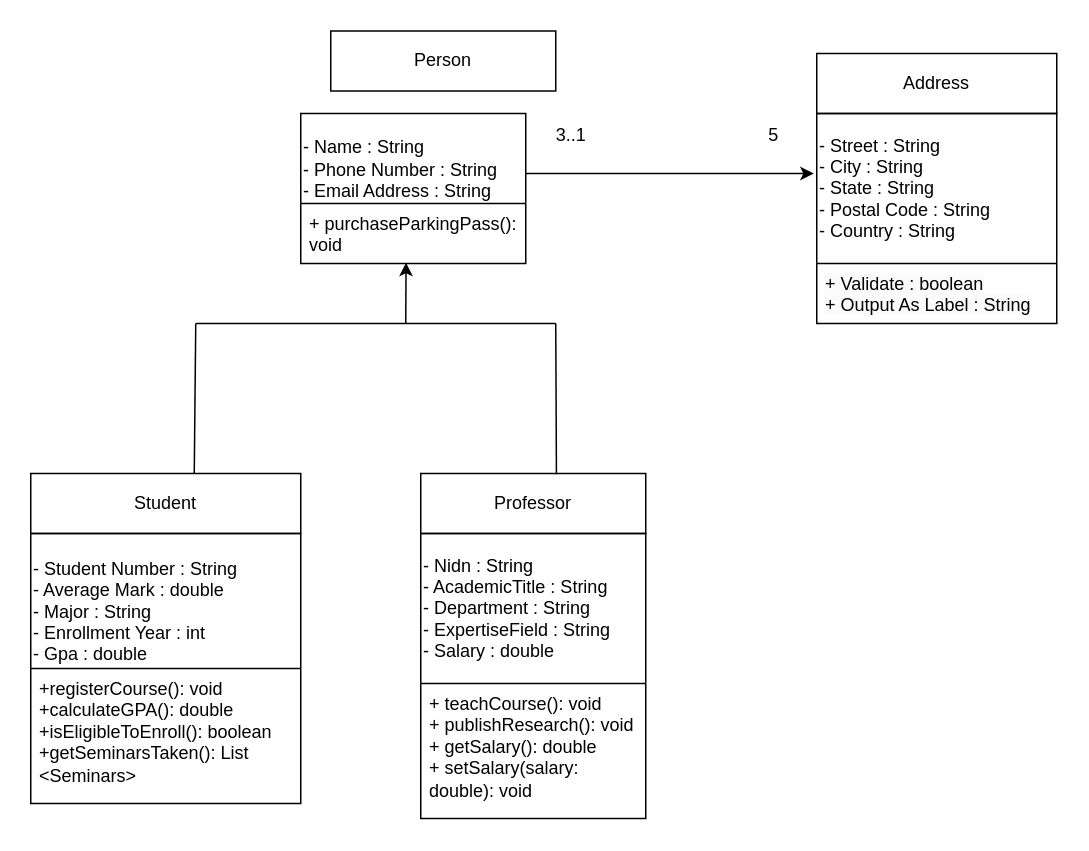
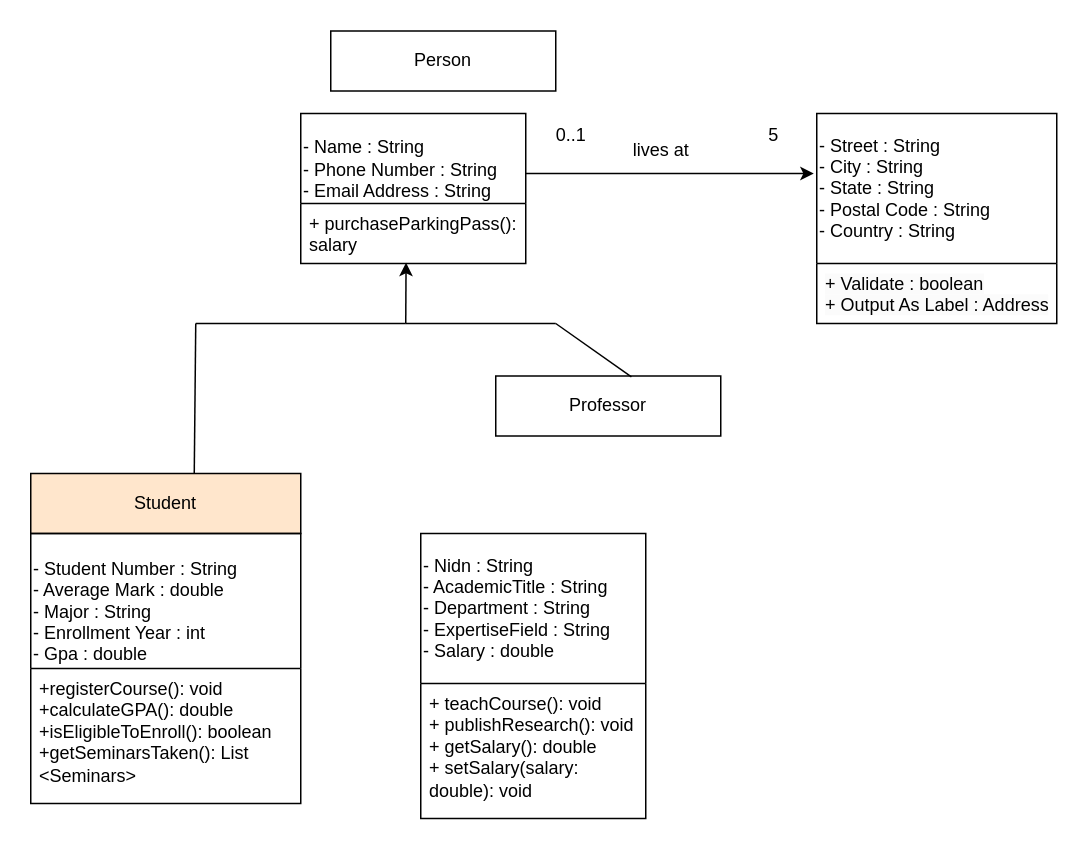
  <mxCell id="0" />
  <mxCell id="1" parent="0" />
  <mxCell id="2" value="&lt;div&gt;&lt;br&gt;&lt;/div&gt;&lt;div&gt;&lt;span style=&quot;background-color: initial;&quot;&gt;- Name : String&lt;/span&gt;&lt;br&gt;&lt;/div&gt;&lt;div&gt;- Phone Number : String&lt;/div&gt;&lt;div&gt;- Email Address : String&lt;/div&gt;" style="swimlane;fontStyle=0;childLayout=stackLayout;horizontal=1;startSize=60;fillColor=none;horizontalStack=0;resizeParent=1;resizeParentMax=0;resizeLast=0;collapsible=1;marginBottom=0;html=1;align=left;" parent="1" vertex="1"><mxGeometry x="200" y="75" width="150" height="100" as="geometry"><mxRectangle x="340" y="260" width="60" height="110" as="alternateBounds" /></mxGeometry></mxCell>
- <mxCell id="3" value="&lt;span style=&quot;text-wrap: nowrap;&quot;&gt;+&amp;nbsp;&lt;/span&gt;purchaseParkingPass(): void" style="text;strokeColor=none;fillColor=none;align=left;verticalAlign=top;spacingLeft=4;spacingRight=4;overflow=hidden;rotatable=0;points=[[0,0.5],[1,0.5]];portConstraint=eastwest;whiteSpace=wrap;html=1;" parent="2" vertex="1"><mxGeometry y="60" width="150" height="40" as="geometry" /></mxCell>
+ <mxCell id="3" value="&lt;span style=&quot;text-wrap: nowrap;&quot;&gt;+&amp;nbsp;&lt;/span&gt;purchaseParkingPass(): salary" style="text;strokeColor=none;fillColor=none;align=left;verticalAlign=top;spacingLeft=4;spacingRight=4;overflow=hidden;rotatable=0;points=[[0,0.5],[1,0.5]];portConstraint=eastwest;whiteSpace=wrap;html=1;" parent="2" vertex="1"><mxGeometry y="60" width="150" height="40" as="geometry" /></mxCell>
  <mxCell id="4" value="Person" style="rounded=0;whiteSpace=wrap;html=1;" parent="1" vertex="1"><mxGeometry x="220" y="20" width="150" height="40" as="geometry" /></mxCell>
- <mxCell id="5" value="Address" style="rounded=0;whiteSpace=wrap;html=1;" parent="1" vertex="1"><mxGeometry x="544" y="35" width="160" height="40" as="geometry" /></mxCell>
  <mxCell id="6" value="- Street : String&lt;div&gt;- City&amp;nbsp;&lt;span style=&quot;background-color: initial;&quot;&gt;: String&lt;/span&gt;&lt;/div&gt;&lt;div&gt;- State&amp;nbsp;&lt;span style=&quot;background-color: initial;&quot;&gt;: String&amp;nbsp;&lt;/span&gt;&lt;/div&gt;&lt;div&gt;- Postal Code&amp;nbsp;&lt;span style=&quot;background-color: initial;&quot;&gt;: String&lt;/span&gt;&lt;/div&gt;&lt;div&gt;- Country&amp;nbsp;&lt;span style=&quot;background-color: initial;&quot;&gt;: String&lt;/span&gt;&lt;/div&gt;" style="swimlane;fontStyle=0;childLayout=stackLayout;horizontal=1;startSize=100;fillColor=none;horizontalStack=0;resizeParent=1;resizeParentMax=0;resizeLast=0;collapsible=1;marginBottom=0;html=1;align=left;" parent="1" vertex="1"><mxGeometry x="544" y="75" width="160" height="140" as="geometry"><mxRectangle x="340" y="260" width="60" height="110" as="alternateBounds" /></mxGeometry></mxCell>
- <mxCell id="7" value="&lt;span style=&quot;color: rgb(0, 0, 0); font-family: Helvetica; font-size: 12px; font-style: normal; font-variant-ligatures: normal; font-variant-caps: normal; font-weight: 400; letter-spacing: normal; orphans: 2; text-align: left; text-indent: 0px; text-transform: none; widows: 2; word-spacing: 0px; -webkit-text-stroke-width: 0px; white-space: nowrap; background-color: rgb(251, 251, 251); text-decoration-thickness: initial; text-decoration-style: initial; text-decoration-color: initial; display: inline !important; float: none;&quot;&gt;+ Validate : boolean&lt;/span&gt;&lt;div&gt;&lt;span style=&quot;color: rgb(0, 0, 0); font-family: Helvetica; font-size: 12px; font-style: normal; font-variant-ligatures: normal; font-variant-caps: normal; font-weight: 400; letter-spacing: normal; orphans: 2; text-align: left; text-indent: 0px; text-transform: none; widows: 2; word-spacing: 0px; -webkit-text-stroke-width: 0px; white-space: nowrap; background-color: rgb(251, 251, 251); text-decoration-thickness: initial; text-decoration-style: initial; text-decoration-color: initial; display: inline !important; float: none;&quot;&gt;+ Output As Label : String&lt;br&gt;&lt;/span&gt;&lt;br&gt;&lt;br&gt;&lt;/div&gt;" style="text;strokeColor=none;fillColor=none;align=left;verticalAlign=top;spacingLeft=4;spacingRight=4;overflow=hidden;rotatable=0;points=[[0,0.5],[1,0.5]];portConstraint=eastwest;whiteSpace=wrap;html=1;" parent="6" vertex="1"><mxGeometry y="100" width="160" height="40" as="geometry" /></mxCell>
- <mxCell id="8" value="Student" style="rounded=0;whiteSpace=wrap;html=1;" parent="1" vertex="1"><mxGeometry x="20" y="315" width="180" height="40" as="geometry" /></mxCell>
- <mxCell id="9" value="Professor" style="rounded=0;whiteSpace=wrap;html=1;" parent="1" vertex="1"><mxGeometry x="280" y="315" width="150" height="40" as="geometry" /></mxCell>
+ <mxCell id="7" value="&lt;span style=&quot;color: rgb(0, 0, 0); font-family: Helvetica; font-size: 12px; font-style: normal; font-variant-ligatures: normal; font-variant-caps: normal; font-weight: 400; letter-spacing: normal; orphans: 2; text-align: left; text-indent: 0px; text-transform: none; widows: 2; word-spacing: 0px; -webkit-text-stroke-width: 0px; white-space: nowrap; background-color: rgb(251, 251, 251); text-decoration-thickness: initial; text-decoration-style: initial; text-decoration-color: initial; display: inline !important; float: none;&quot;&gt;+ Validate : boolean&lt;/span&gt;&lt;div&gt;&lt;span style=&quot;color: rgb(0, 0, 0); font-family: Helvetica; font-size: 12px; font-style: normal; font-variant-ligatures: normal; font-variant-caps: normal; font-weight: 400; letter-spacing: normal; orphans: 2; text-align: left; text-indent: 0px; text-transform: none; widows: 2; word-spacing: 0px; -webkit-text-stroke-width: 0px; white-space: nowrap; background-color: rgb(251, 251, 251); text-decoration-thickness: initial; text-decoration-style: initial; text-decoration-color: initial; display: inline !important; float: none;&quot;&gt;+ Output As Label : Address&lt;br&gt;&lt;/span&gt;&lt;br&gt;&lt;br&gt;&lt;/div&gt;" style="text;strokeColor=none;fillColor=none;align=left;verticalAlign=top;spacingLeft=4;spacingRight=4;overflow=hidden;rotatable=0;points=[[0,0.5],[1,0.5]];portConstraint=eastwest;whiteSpace=wrap;html=1;" parent="6" vertex="1"><mxGeometry y="100" width="160" height="40" as="geometry" /></mxCell>
+ <mxCell id="8" value="Student" style="rounded=0;whiteSpace=wrap;html=1;fillColor=#ffe6cc;" parent="1" vertex="1"><mxGeometry x="20" y="315" width="180" height="40" as="geometry" /></mxCell>
+ <mxCell id="9" value="Professor" style="rounded=0;whiteSpace=wrap;html=1;" parent="1" vertex="1"><mxGeometry x="330" y="250" width="150" height="40" as="geometry" /></mxCell>
  <mxCell id="10" value="&lt;div&gt;&lt;br&gt;&lt;/div&gt;- Student Number : String&lt;div&gt;- Average Mark : double&lt;/div&gt;&lt;div&gt;- Major : String&lt;/div&gt;&lt;div&gt;- Enrollment Year : int&lt;/div&gt;&lt;div&gt;- Gpa : double&lt;/div&gt;" style="swimlane;fontStyle=0;childLayout=stackLayout;horizontal=1;startSize=90;fillColor=none;horizontalStack=0;resizeParent=1;resizeParentMax=0;resizeLast=0;collapsible=1;marginBottom=0;html=1;align=left;" parent="1" vertex="1"><mxGeometry x="20" y="355" width="180" height="180" as="geometry"><mxRectangle x="340" y="260" width="60" height="110" as="alternateBounds" /></mxGeometry></mxCell>
  <mxCell id="11" value="&lt;div&gt;&lt;span style=&quot;text-wrap: nowrap;&quot;&gt;+registerCourse(): void&lt;/span&gt;&lt;/div&gt;&lt;div&gt;&lt;span style=&quot;text-wrap: nowrap;&quot;&gt;+calculateGPA(): double&lt;/span&gt;&lt;/div&gt;&lt;div&gt;&lt;span style=&quot;text-wrap: nowrap;&quot;&gt;+isEligibleToEnroll(): boolean&lt;/span&gt;&lt;/div&gt;&lt;div&gt;&lt;span style=&quot;text-wrap: nowrap;&quot;&gt;+getSeminarsTaken(): List&lt;/span&gt;&lt;/div&gt;&lt;div&gt;&lt;span style=&quot;text-wrap: nowrap;&quot;&gt;&amp;lt;Seminars&amp;gt;&lt;/span&gt;&lt;/div&gt;" style="text;strokeColor=none;fillColor=none;align=left;verticalAlign=top;spacingLeft=4;spacingRight=4;overflow=hidden;rotatable=0;points=[[0,0.5],[1,0.5]];portConstraint=eastwest;whiteSpace=wrap;html=1;" parent="10" vertex="1"><mxGeometry y="90" width="180" height="90" as="geometry" /></mxCell>
  <mxCell id="12" value="&lt;div&gt;- Nidn : String&lt;/div&gt;&lt;div&gt;- AcademicTitle : String&lt;/div&gt;&lt;div&gt;- Department : String&lt;/div&gt;&lt;div&gt;- ExpertiseField : String&lt;/div&gt;&lt;div&gt;- Salary : double&lt;/div&gt;" style="swimlane;fontStyle=0;childLayout=stackLayout;horizontal=1;startSize=100;fillColor=none;horizontalStack=0;resizeParent=1;resizeParentMax=0;resizeLast=0;collapsible=1;marginBottom=0;html=1;align=left;" parent="1" vertex="1"><mxGeometry x="280" y="355" width="150" height="190" as="geometry"><mxRectangle x="340" y="260" width="60" height="110" as="alternateBounds" /></mxGeometry></mxCell>
  <mxCell id="13" value="&lt;div&gt;+ teachCourse(): void&lt;/div&gt;&lt;div&gt;+ publishResearch(): void&lt;/div&gt;&lt;div&gt;+ getSalary(): double&lt;/div&gt;&lt;div&gt;+ setSalary(salary: double): void&lt;/div&gt;" style="text;strokeColor=none;fillColor=none;align=left;verticalAlign=top;spacingLeft=4;spacingRight=4;overflow=hidden;rotatable=0;points=[[0,0.5],[1,0.5]];portConstraint=eastwest;whiteSpace=wrap;html=1;" parent="12" vertex="1"><mxGeometry y="100" width="150" height="90" as="geometry" /></mxCell>
  <mxCell id="14" value="" style="endArrow=classic;html=1;rounded=0;" parent="1" edge="1"><mxGeometry width="50" height="50" relative="1" as="geometry"><mxPoint x="350" y="115" as="sourcePoint" /><mxPoint x="542" y="115" as="targetPoint" /><Array as="points" /></mxGeometry></mxCell>
- <mxCell id="15" value="&lt;font style=&quot;font-size: 12px;&quot;&gt;3..1&lt;/font&gt;" style="text;html=1;align=center;verticalAlign=middle;resizable=0;points=[];autosize=1;strokeColor=none;fillColor=none;" parent="1" vertex="1"><mxGeometry x="360" y="75" width="40" height="30" as="geometry" /></mxCell>
+ <mxCell id="15" value="&lt;font style=&quot;font-size: 12px;&quot;&gt;0..1&lt;/font&gt;" style="text;html=1;align=center;verticalAlign=middle;resizable=0;points=[];autosize=1;strokeColor=none;fillColor=none;" parent="1" vertex="1"><mxGeometry x="360" y="75" width="40" height="30" as="geometry" /></mxCell>
  <mxCell id="16" value="&lt;font style=&quot;font-size: 12px;&quot;&gt;5&lt;/font&gt;" style="text;html=1;align=center;verticalAlign=middle;resizable=0;points=[];autosize=1;strokeColor=none;fillColor=none;" parent="1" vertex="1"><mxGeometry x="500" y="75" width="30" height="30" as="geometry" /></mxCell>
  <mxCell id="17" value="" style="endArrow=classic;html=1;rounded=0;entryX=0.468;entryY=0.987;entryDx=0;entryDy=0;entryPerimeter=0;" parent="1" target="3" edge="1"><mxGeometry width="50" height="50" relative="1" as="geometry"><mxPoint x="270" y="215" as="sourcePoint" /><mxPoint x="280" y="355" as="targetPoint" /></mxGeometry></mxCell>
  <mxCell id="18" value="" style="endArrow=none;html=1;rounded=0;" parent="1" edge="1"><mxGeometry width="50" height="50" relative="1" as="geometry"><mxPoint x="270" y="215" as="sourcePoint" /><mxPoint x="370" y="215" as="targetPoint" /></mxGeometry></mxCell>
  <mxCell id="19" value="" style="endArrow=none;html=1;rounded=0;exitX=0.603;exitY=0.014;exitDx=0;exitDy=0;exitPerimeter=0;" parent="1" source="9" edge="1"><mxGeometry width="50" height="50" relative="1" as="geometry"><mxPoint x="330" y="255" as="sourcePoint" /><mxPoint x="370" y="215" as="targetPoint" /></mxGeometry></mxCell>
  <mxCell id="20" value="" style="endArrow=none;html=1;rounded=0;" parent="1" edge="1"><mxGeometry width="50" height="50" relative="1" as="geometry"><mxPoint y="215" as="sourcePoint" x="130" /><mxPoint x="270" y="215" as="targetPoint" /></mxGeometry></mxCell>
  <mxCell id="21" value="" style="endArrow=none;html=1;rounded=0;exitX=0.603;exitY=0.014;exitDx=0;exitDy=0;exitPerimeter=0;" parent="1" edge="1"><mxGeometry width="50" height="50" relative="1" as="geometry"><mxPoint x="129" y="315" as="sourcePoint" /><mxPoint y="215" as="targetPoint" x="130" /></mxGeometry></mxCell>
+ <mxCell id="22" value="lives at" style="text;html=1;align=center;verticalAlign=middle;resizable=0;points=[];autosize=1;strokeColor=none;fillColor=none;" parent="1" vertex="1"><mxGeometry x="410" y="85" width="60" height="30" as="geometry" /></mxCell>
